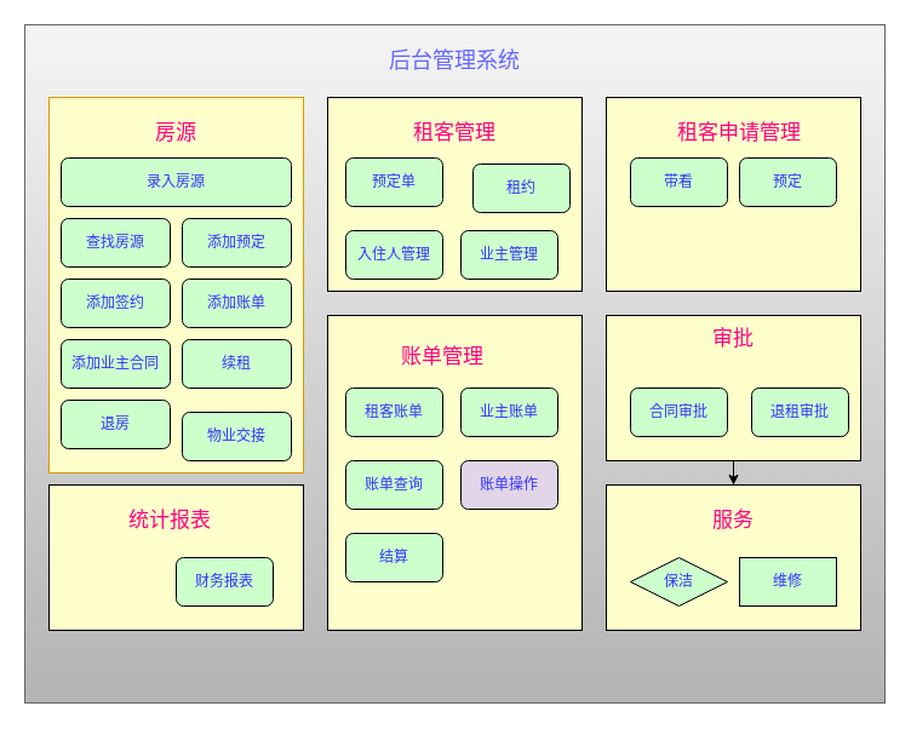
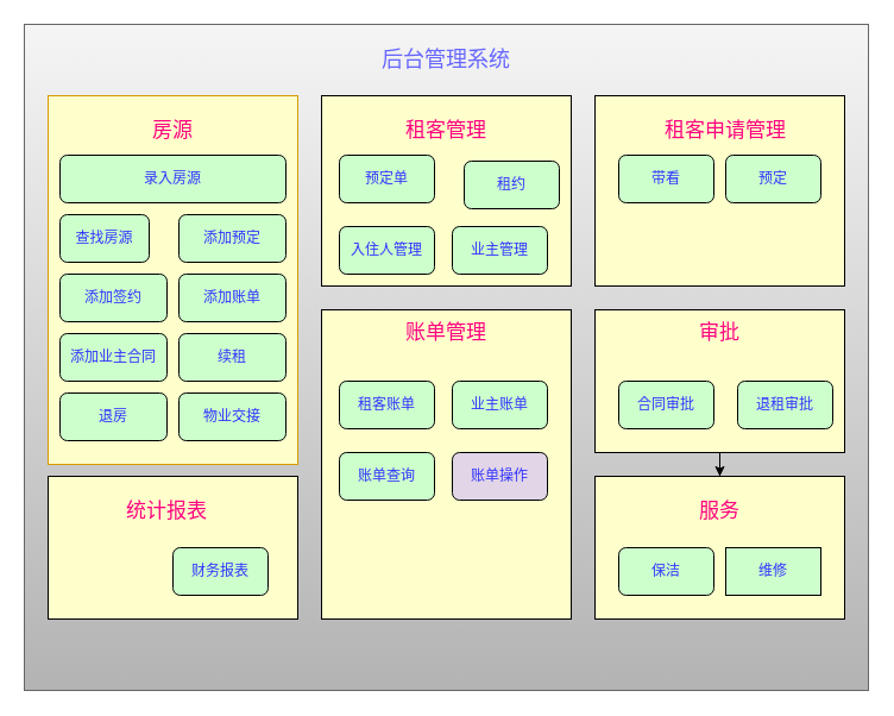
  <mxCell id="0" />
  <mxCell id="1" parent="0" />
  <mxCell id="2" value="" style="rounded=0;whiteSpace=wrap;html=1;strokeColor=#666666;fillColor=#f5f5f5;gradientColor=#b3b3b3;" parent="1" vertex="1"><mxGeometry width="710" height="560" as="geometry" x="20" y="20" /></mxCell>
  <mxCell id="3" value="&lt;font style=&quot;font-size: 18px&quot; color=&quot;#6666ff&quot;&gt;后台管理系统&lt;/font&gt;" style="text;html=1;strokeColor=none;fillColor=none;align=center;verticalAlign=middle;whiteSpace=wrap;rounded=0;" parent="1" vertex="1"><mxGeometry x="305" y="40" width="140" height="20" as="geometry" /></mxCell>
  <mxCell id="4" value="" style="rounded=0;whiteSpace=wrap;html=1;strokeColor=#d79b00;fillColor=#FFFFCC;" parent="1" vertex="1"><mxGeometry x="40" y="80" width="210" height="310" as="geometry" /></mxCell>
  <mxCell id="5" value="" style="rounded=0;whiteSpace=wrap;html=1;fillColor=#FFFFCC;" parent="1" vertex="1"><mxGeometry x="270" y="80" width="210" height="160" as="geometry" /></mxCell>
  <mxCell id="6" value="" style="rounded=0;whiteSpace=wrap;html=1;fillColor=#FFFFCC;" parent="1" vertex="1"><mxGeometry x="270" y="260" width="210" height="260" as="geometry" /></mxCell>
  <mxCell id="7" value="" style="rounded=0;whiteSpace=wrap;html=1;fillColor=#FFFFCC;" parent="1" vertex="1"><mxGeometry x="500" y="80" width="210" height="160" as="geometry" /></mxCell>
  <mxCell id="8" value="" style="rounded=0;whiteSpace=wrap;html=1;fillColor=#FFFFCC;" parent="1" vertex="1"><mxGeometry x="40" y="400" width="210" height="120" as="geometry" /></mxCell>
  <mxCell id="9" value="" style="edgeStyle=orthogonalEdgeStyle;rounded=0;orthogonalLoop=1;jettySize=auto;html=1;" parent="1" source="10" target="11" edge="1"><mxGeometry relative="1" as="geometry" /></mxCell>
  <mxCell id="10" value="" style="rounded=0;whiteSpace=wrap;html=1;fillColor=#FFFFCC;" parent="1" vertex="1"><mxGeometry x="500" y="260" width="210" height="120" as="geometry" /></mxCell>
  <mxCell id="11" value="" style="rounded=0;whiteSpace=wrap;html=1;fillColor=#FFFFCC;" parent="1" vertex="1"><mxGeometry x="500" y="400" width="210" height="120" as="geometry" /></mxCell>
  <mxCell id="12" value="&lt;font style=&quot;font-size: 17px&quot; color=&quot;#ff0080&quot;&gt;房源&lt;/font&gt;" style="text;html=1;strokeColor=none;fillColor=none;align=center;verticalAlign=middle;whiteSpace=wrap;rounded=0;" parent="1" vertex="1"><mxGeometry x="125" y="100" width="40" height="20" as="geometry" /></mxCell>
  <mxCell id="13" value="&lt;font style=&quot;font-size: 17px&quot; color=&quot;#ff0080&quot;&gt;租客管理&lt;/font&gt;" style="text;html=1;strokeColor=none;fillColor=none;align=center;verticalAlign=middle;whiteSpace=wrap;rounded=0;" parent="1" vertex="1"><mxGeometry x="340" y="100" width="70" height="20" as="geometry" /></mxCell>
  <mxCell id="14" value="&lt;font style=&quot;font-size: 17px&quot; color=&quot;#ff0080&quot;&gt;租客申请管理&lt;/font&gt;" style="text;html=1;strokeColor=none;fillColor=none;align=center;verticalAlign=middle;whiteSpace=wrap;rounded=0;" parent="1" vertex="1"><mxGeometry x="550" y="100" width="120" height="20" as="geometry" /></mxCell>
  <mxCell id="15" value="&lt;font style=&quot;font-size: 17px&quot; color=&quot;#ff0080&quot;&gt;审批&lt;/font&gt;" style="text;html=1;strokeColor=none;fillColor=none;align=center;verticalAlign=middle;whiteSpace=wrap;rounded=0;" parent="1" vertex="1"><mxGeometry x="570" y="270" width="70" height="20" as="geometry" /></mxCell>
  <mxCell id="16" value="&lt;font color=&quot;#3333ff&quot;&gt;录入房源&lt;/font&gt;" style="rounded=1;whiteSpace=wrap;html=1;fillColor=#CCFFCC;" parent="1" vertex="1"><mxGeometry x="50" y="130" width="190" height="40" as="geometry" /></mxCell>
- <mxCell id="17" value="&lt;font style=&quot;font-size: 17px&quot; color=&quot;#ff0080&quot;&gt;账单管理&lt;/font&gt;" style="text;html=1;strokeColor=none;fillColor=none;align=center;verticalAlign=middle;whiteSpace=wrap;rounded=0;" parent="1" vertex="1"><mxGeometry x="320" y="285" width="90" height="20" as="geometry" /></mxCell>
+ <mxCell id="17" value="&lt;font style=&quot;font-size: 17px&quot; color=&quot;#ff0080&quot;&gt;账单管理&lt;/font&gt;" style="text;html=1;strokeColor=none;fillColor=none;align=center;verticalAlign=middle;whiteSpace=wrap;rounded=0;" parent="1" vertex="1"><mxGeometry x="330" y="270" width="90" height="20" as="geometry" /></mxCell>
  <mxCell id="18" value="&lt;font style=&quot;font-size: 17px&quot; color=&quot;#ff0080&quot;&gt;统计报表&lt;/font&gt;" style="text;html=1;strokeColor=none;fillColor=none;align=center;verticalAlign=middle;whiteSpace=wrap;rounded=0;" parent="1" vertex="1"><mxGeometry x="95" y="420" width="90" height="20" as="geometry" /></mxCell>
  <mxCell id="19" value="&lt;font style=&quot;font-size: 17px&quot; color=&quot;#ff0080&quot;&gt;服务&lt;/font&gt;" style="text;html=1;strokeColor=none;fillColor=none;align=center;verticalAlign=middle;whiteSpace=wrap;rounded=0;" parent="1" vertex="1"><mxGeometry x="560" y="420" width="90" height="20" as="geometry" /></mxCell>
- <mxCell id="20" value="&lt;font color=&quot;#3333ff&quot;&gt;查找房源&lt;/font&gt;" style="rounded=1;whiteSpace=wrap;html=1;fillColor=#CCFFCC;" parent="1" vertex="1"><mxGeometry x="50" y="180" width="90" height="40" as="geometry" /></mxCell>
+ <mxCell id="20" value="&lt;font color=&quot;#3333ff&quot;&gt;查找房源&lt;/font&gt;" style="rounded=1;whiteSpace=wrap;html=1;fillColor=#CCFFCC;" parent="1" vertex="1"><mxGeometry x="50" y="180" width="75" height="40" as="geometry" /></mxCell>
  <mxCell id="21" value="&lt;font color=&quot;#3333ff&quot;&gt;添加预定&lt;/font&gt;" style="rounded=1;whiteSpace=wrap;html=1;fillColor=#CCFFCC;" parent="1" vertex="1"><mxGeometry x="150" y="180" width="90" height="40" as="geometry" /></mxCell>
  <mxCell id="22" value="&lt;font color=&quot;#3333ff&quot;&gt;添加签约&lt;/font&gt;" style="rounded=1;whiteSpace=wrap;html=1;fillColor=#CCFFCC;" parent="1" vertex="1"><mxGeometry x="50" y="230" width="90" height="40" as="geometry" /></mxCell>
  <mxCell id="23" value="&lt;font color=&quot;#3333ff&quot;&gt;添加账单&lt;/font&gt;" style="rounded=1;whiteSpace=wrap;html=1;fillColor=#CCFFCC;" parent="1" vertex="1"><mxGeometry x="150" y="230" width="90" height="40" as="geometry" /></mxCell>
  <mxCell id="24" value="&lt;font color=&quot;#3333ff&quot;&gt;添加业主合同&lt;/font&gt;" style="rounded=1;whiteSpace=wrap;html=1;fillColor=#CCFFCC;" parent="1" vertex="1"><mxGeometry x="50" y="280" width="90" height="40" as="geometry" /></mxCell>
  <mxCell id="25" value="&lt;font color=&quot;#3333ff&quot;&gt;续租&lt;/font&gt;" style="rounded=1;whiteSpace=wrap;html=1;fillColor=#CCFFCC;" parent="1" vertex="1"><mxGeometry x="150" y="280" width="90" height="40" as="geometry" /></mxCell>
  <mxCell id="26" value="&lt;font color=&quot;#3333ff&quot;&gt;退房&lt;/font&gt;" style="rounded=1;whiteSpace=wrap;html=1;fillColor=#CCFFCC;" parent="1" vertex="1"><mxGeometry x="50" y="330" width="90" height="40" as="geometry" /></mxCell>
- <mxCell id="27" value="&lt;font color=&quot;#3333ff&quot;&gt;物业交接&lt;/font&gt;" style="rounded=1;whiteSpace=wrap;html=1;fillColor=#CCFFCC;" parent="1" vertex="1"><mxGeometry x="150" y="340" width="90" height="40" as="geometry" /></mxCell>
+ <mxCell id="27" value="&lt;font color=&quot;#3333ff&quot;&gt;物业交接&lt;/font&gt;" style="rounded=1;whiteSpace=wrap;html=1;fillColor=#CCFFCC;" parent="1" vertex="1"><mxGeometry x="150" y="330" width="90" height="40" as="geometry" /></mxCell>
  <mxCell id="28" value="&lt;font color=&quot;#3333ff&quot;&gt;预定单&lt;/font&gt;" style="rounded=1;whiteSpace=wrap;html=1;fillColor=#CCFFCC;" parent="1" vertex="1"><mxGeometry x="285" y="130" width="80" height="40" as="geometry" /></mxCell>
  <mxCell id="29" value="&lt;font color=&quot;#3333ff&quot;&gt;租约&lt;/font&gt;" style="rounded=1;whiteSpace=wrap;html=1;fillColor=#CCFFCC;" parent="1" vertex="1"><mxGeometry x="390" y="135" width="80" height="40" as="geometry" /></mxCell>
  <mxCell id="30" value="&lt;font color=&quot;#3333ff&quot;&gt;入住人管理&lt;/font&gt;" style="rounded=1;whiteSpace=wrap;html=1;fillColor=#CCFFCC;" parent="1" vertex="1"><mxGeometry x="285" y="190" width="80" height="40" as="geometry" /></mxCell>
  <mxCell id="31" value="&lt;font color=&quot;#3333ff&quot;&gt;业主管理&lt;/font&gt;" style="rounded=1;whiteSpace=wrap;html=1;fillColor=#CCFFCC;" parent="1" vertex="1"><mxGeometry x="380" y="190" width="80" height="40" as="geometry" /></mxCell>
  <mxCell id="32" value="&lt;font color=&quot;#3333ff&quot;&gt;租客账单&lt;/font&gt;" style="rounded=1;whiteSpace=wrap;html=1;fillColor=#CCFFCC;" parent="1" vertex="1"><mxGeometry x="285" y="320" width="80" height="40" as="geometry" /></mxCell>
  <mxCell id="33" value="&lt;font color=&quot;#3333ff&quot;&gt;业主账单&lt;/font&gt;" style="rounded=1;whiteSpace=wrap;html=1;fillColor=#CCFFCC;" parent="1" vertex="1"><mxGeometry x="380" y="320" width="80" height="40" as="geometry" /></mxCell>
  <mxCell id="34" value="&lt;font color=&quot;#3333ff&quot;&gt;账单查询&lt;/font&gt;" style="rounded=1;whiteSpace=wrap;html=1;fillColor=#CCFFCC;" parent="1" vertex="1"><mxGeometry x="285" y="380" width="80" height="40" as="geometry" /></mxCell>
  <mxCell id="35" value="&lt;font color=&quot;#3333ff&quot;&gt;账单操作&lt;/font&gt;" style="rounded=1;whiteSpace=wrap;html=1;fillColor=#e1d5e7;" parent="1" vertex="1"><mxGeometry x="380" y="380" width="80" height="40" as="geometry" /></mxCell>
- <mxCell id="36" value="&lt;font color=&quot;#3333ff&quot;&gt;结算&lt;/font&gt;" style="rounded=1;whiteSpace=wrap;html=1;fillColor=#CCFFCC;" parent="1" vertex="1"><mxGeometry x="285" y="440" width="80" height="40" as="geometry" /></mxCell>
  <mxCell id="37" value="&lt;font color=&quot;#3333ff&quot;&gt;财务报表&lt;/font&gt;" style="rounded=1;whiteSpace=wrap;html=1;fillColor=#CCFFCC;" parent="1" vertex="1"><mxGeometry x="145" y="460" width="80" height="40" as="geometry" /></mxCell>
- <mxCell id="38" value="&lt;font color=&quot;#3333ff&quot;&gt;保洁&lt;/font&gt;" style="rhombus;whiteSpace=wrap;html=1;fillColor=#CCFFCC;" parent="1" vertex="1"><mxGeometry x="520" y="460" width="80" height="40" as="geometry" /></mxCell>
+ <mxCell id="38" value="&lt;font color=&quot;#3333ff&quot;&gt;保洁&lt;/font&gt;" style="rounded=1;whiteSpace=wrap;html=1;fillColor=#CCFFCC;" parent="1" vertex="1"><mxGeometry x="520" y="460" width="80" height="40" as="geometry" /></mxCell>
  <mxCell id="39" value="&lt;font color=&quot;#3333ff&quot;&gt;维修&lt;/font&gt;" style="whiteSpace=wrap;html=1;fillColor=#CCFFCC;rounded=0;" parent="1" vertex="1"><mxGeometry x="610" y="460" width="80" height="40" as="geometry" /></mxCell>
  <mxCell id="40" value="&lt;font color=&quot;#3333ff&quot;&gt;合同审批&lt;/font&gt;" style="rounded=1;whiteSpace=wrap;html=1;fillColor=#CCFFCC;" parent="1" vertex="1"><mxGeometry x="520" y="320" width="80" height="40" as="geometry" /></mxCell>
  <mxCell id="41" value="&lt;font color=&quot;#3333ff&quot;&gt;退租审批&lt;/font&gt;" style="rounded=1;whiteSpace=wrap;html=1;fillColor=#CCFFCC;" parent="1" vertex="1"><mxGeometry x="620" y="320" width="80" height="40" as="geometry" /></mxCell>
  <mxCell id="42" value="&lt;font color=&quot;#3333ff&quot;&gt;带看&lt;/font&gt;" style="rounded=1;whiteSpace=wrap;html=1;fillColor=#CCFFCC;" parent="1" vertex="1"><mxGeometry x="520" y="130" width="80" height="40" as="geometry" /></mxCell>
  <mxCell id="43" value="&lt;font color=&quot;#3333ff&quot;&gt;预定&lt;/font&gt;" style="rounded=1;whiteSpace=wrap;html=1;fillColor=#CCFFCC;" parent="1" vertex="1"><mxGeometry x="610" y="130" width="80" height="40" as="geometry" /></mxCell>
